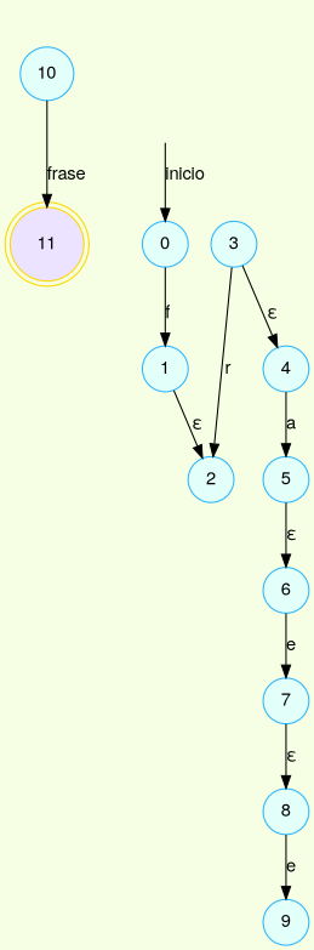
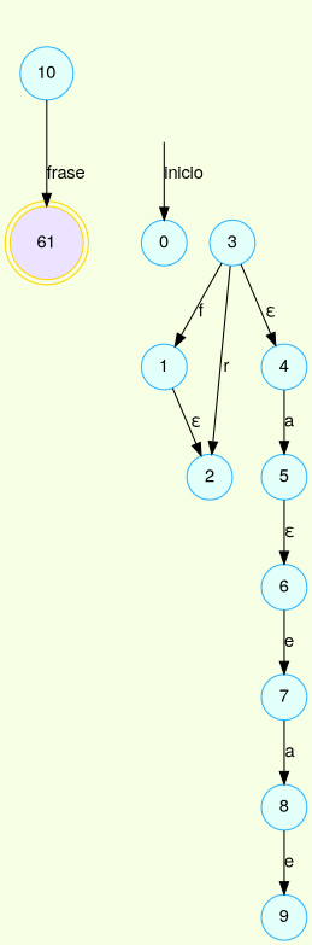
  digraph {
    bgcolor="#F6FFE3"
    rankdir=TB
    node [color="#2CB5FF" fillcolor="#E3FFFA" fontname="Helvetica,Arial,sans-serif" shape=circle style=filled]
    edge [fontname="Helvetica,Arial,sans-serif"]
-   11 [color=gold fillcolor="#EBE3FF" shape=doublecircle]
+   11 [color=gold fillcolor="#EBE3FF" shape=doublecircle label=61]
    flechainicio [style=invis]
    0
    1
    2
    3
    4
    5
    6
    7
    8
    9
    10
    flechainicio -> 0 [label=inicio]
-   0 -> 1 [label=f]
+   3 -> 1 [label=f]
    1 -> 2 [label="ε"]
    3 -> 2 [label=r]
    3 -> 4 [label="ε"]
    4 -> 5 [label=a]
    5 -> 6 [label="ε"]
    6 -> 7 [label=e]
-   7 -> 8 [label="ε"]
+   7 -> 8 [label=a]
    8 -> 9 [label=e]
    10 -> 11 [label=frase]
  }
